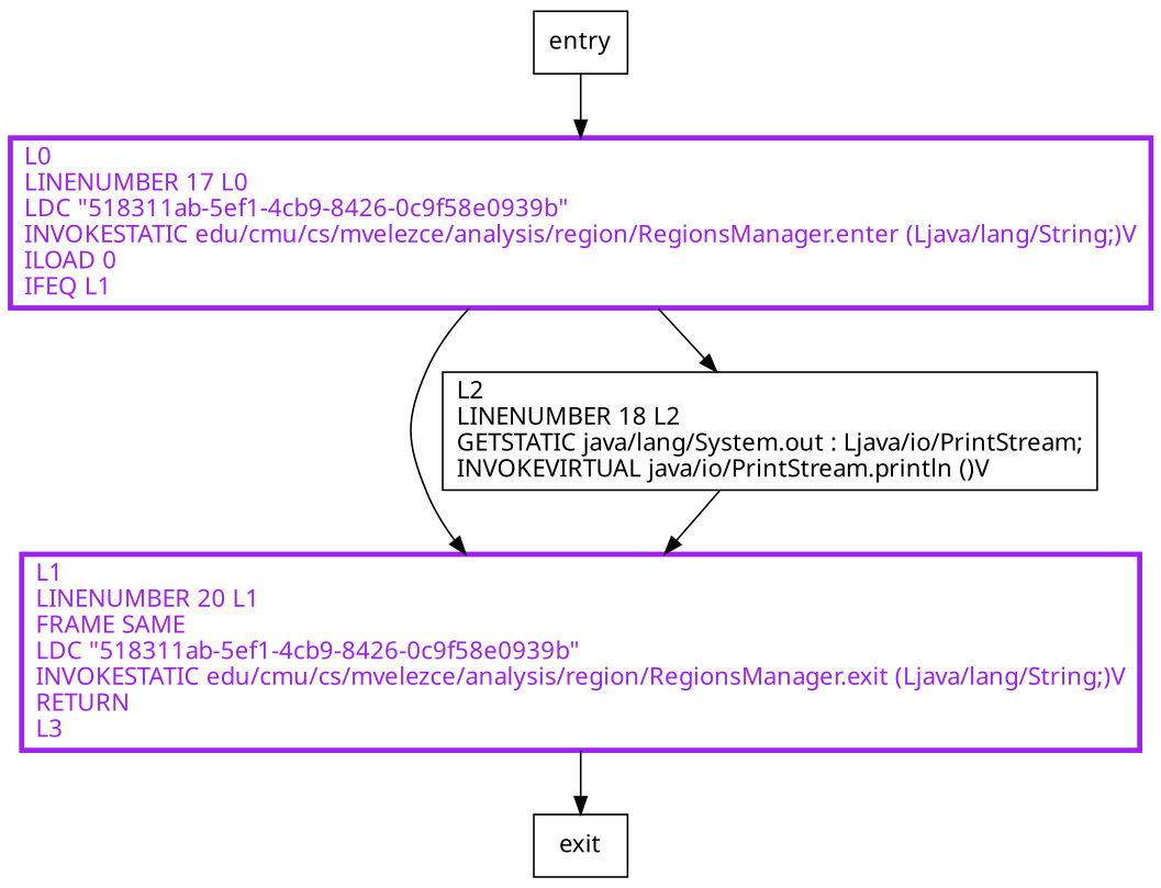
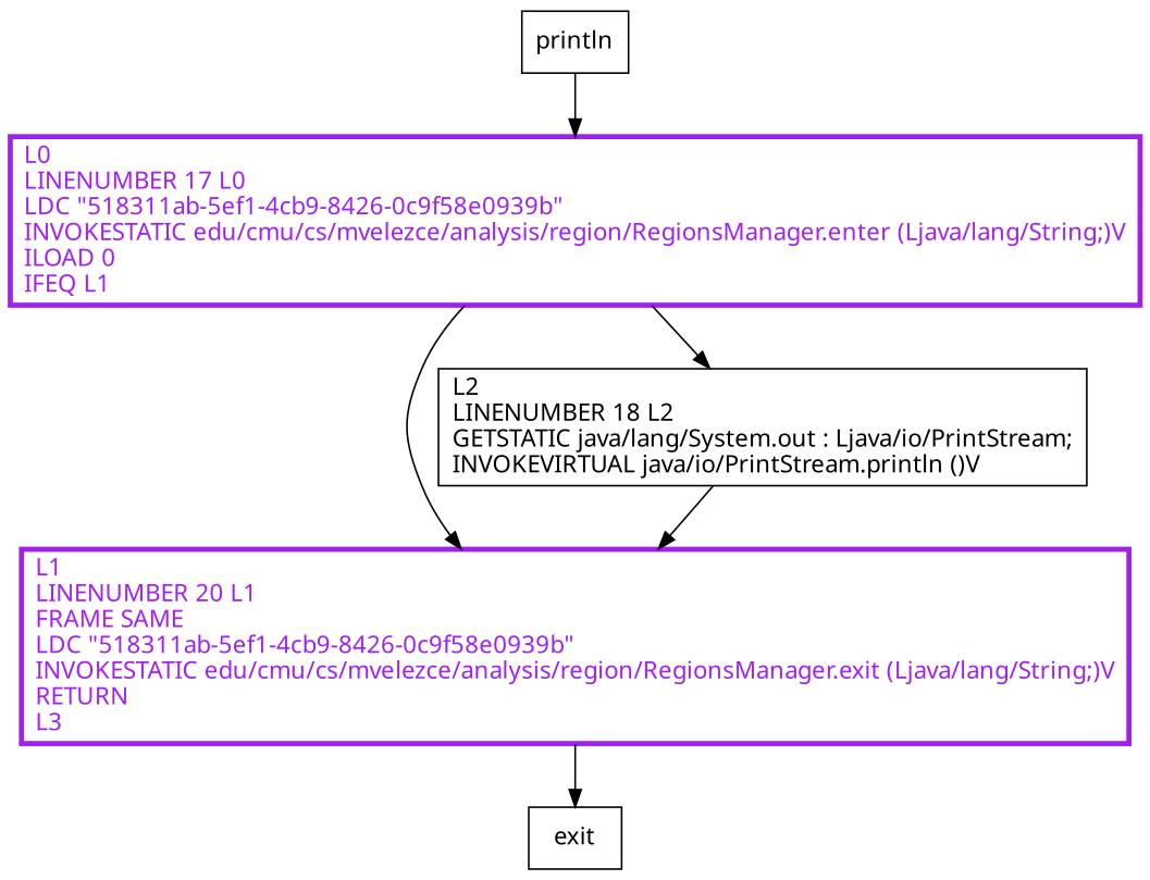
  digraph {
    fontname="Noto Sans"
    node [shape=record fontname="Noto Sans"]
    edge [fontname="Noto Sans"]
    n1 [color=purple fontcolor=purple label="L1\lLINENUMBER 20 L1\lFRAME SAME\lLDC \"518311ab-5ef1-4cb9-8426-0c9f58e0939b\"\lINVOKESTATIC edu/cmu/cs/mvelezce/analysis/region/RegionsManager.exit (Ljava/lang/String;)V\lRETURN\lL3\l" penwidth=3]
    exit
    n3 [label="L2\lLINENUMBER 18 L2\lGETSTATIC java/lang/System.out : Ljava/io/PrintStream;\lINVOKEVIRTUAL java/io/PrintStream.println ()V\l"]
    n4 [color=purple fontcolor=purple label="L0\lLINENUMBER 17 L0\lLDC \"518311ab-5ef1-4cb9-8426-0c9f58e0939b\"\lINVOKESTATIC edu/cmu/cs/mvelezce/analysis/region/RegionsManager.enter (Ljava/lang/String;)V\lILOAD 0\lIFEQ L1\l" penwidth=3]
-   entry
+   entry [label=println]
    n1 -> exit
    n3 -> n1
    n4 -> n1
    n4 -> n3
    entry -> n4
  }
